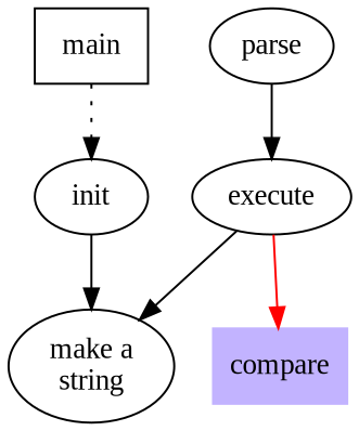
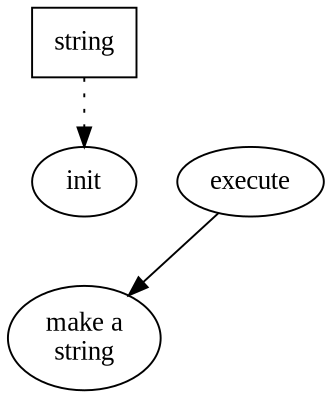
  digraph {
    fontname="Liberation Serif"
    node [fontname="Liberation Serif"]
    edge [fontname="Liberation Serif"]
-   main [shape=box]
+   main [shape=box label=string]
    init
-   parse
    execute
    n5 [label="make a\nstring"]
-   compare [color=".7 .3 1.0" shape=box style=filled]
    main -> init [style=dotted]
-   init -> n5
-   parse -> execute
    execute -> n5
-   execute -> compare [color=red]
  }
